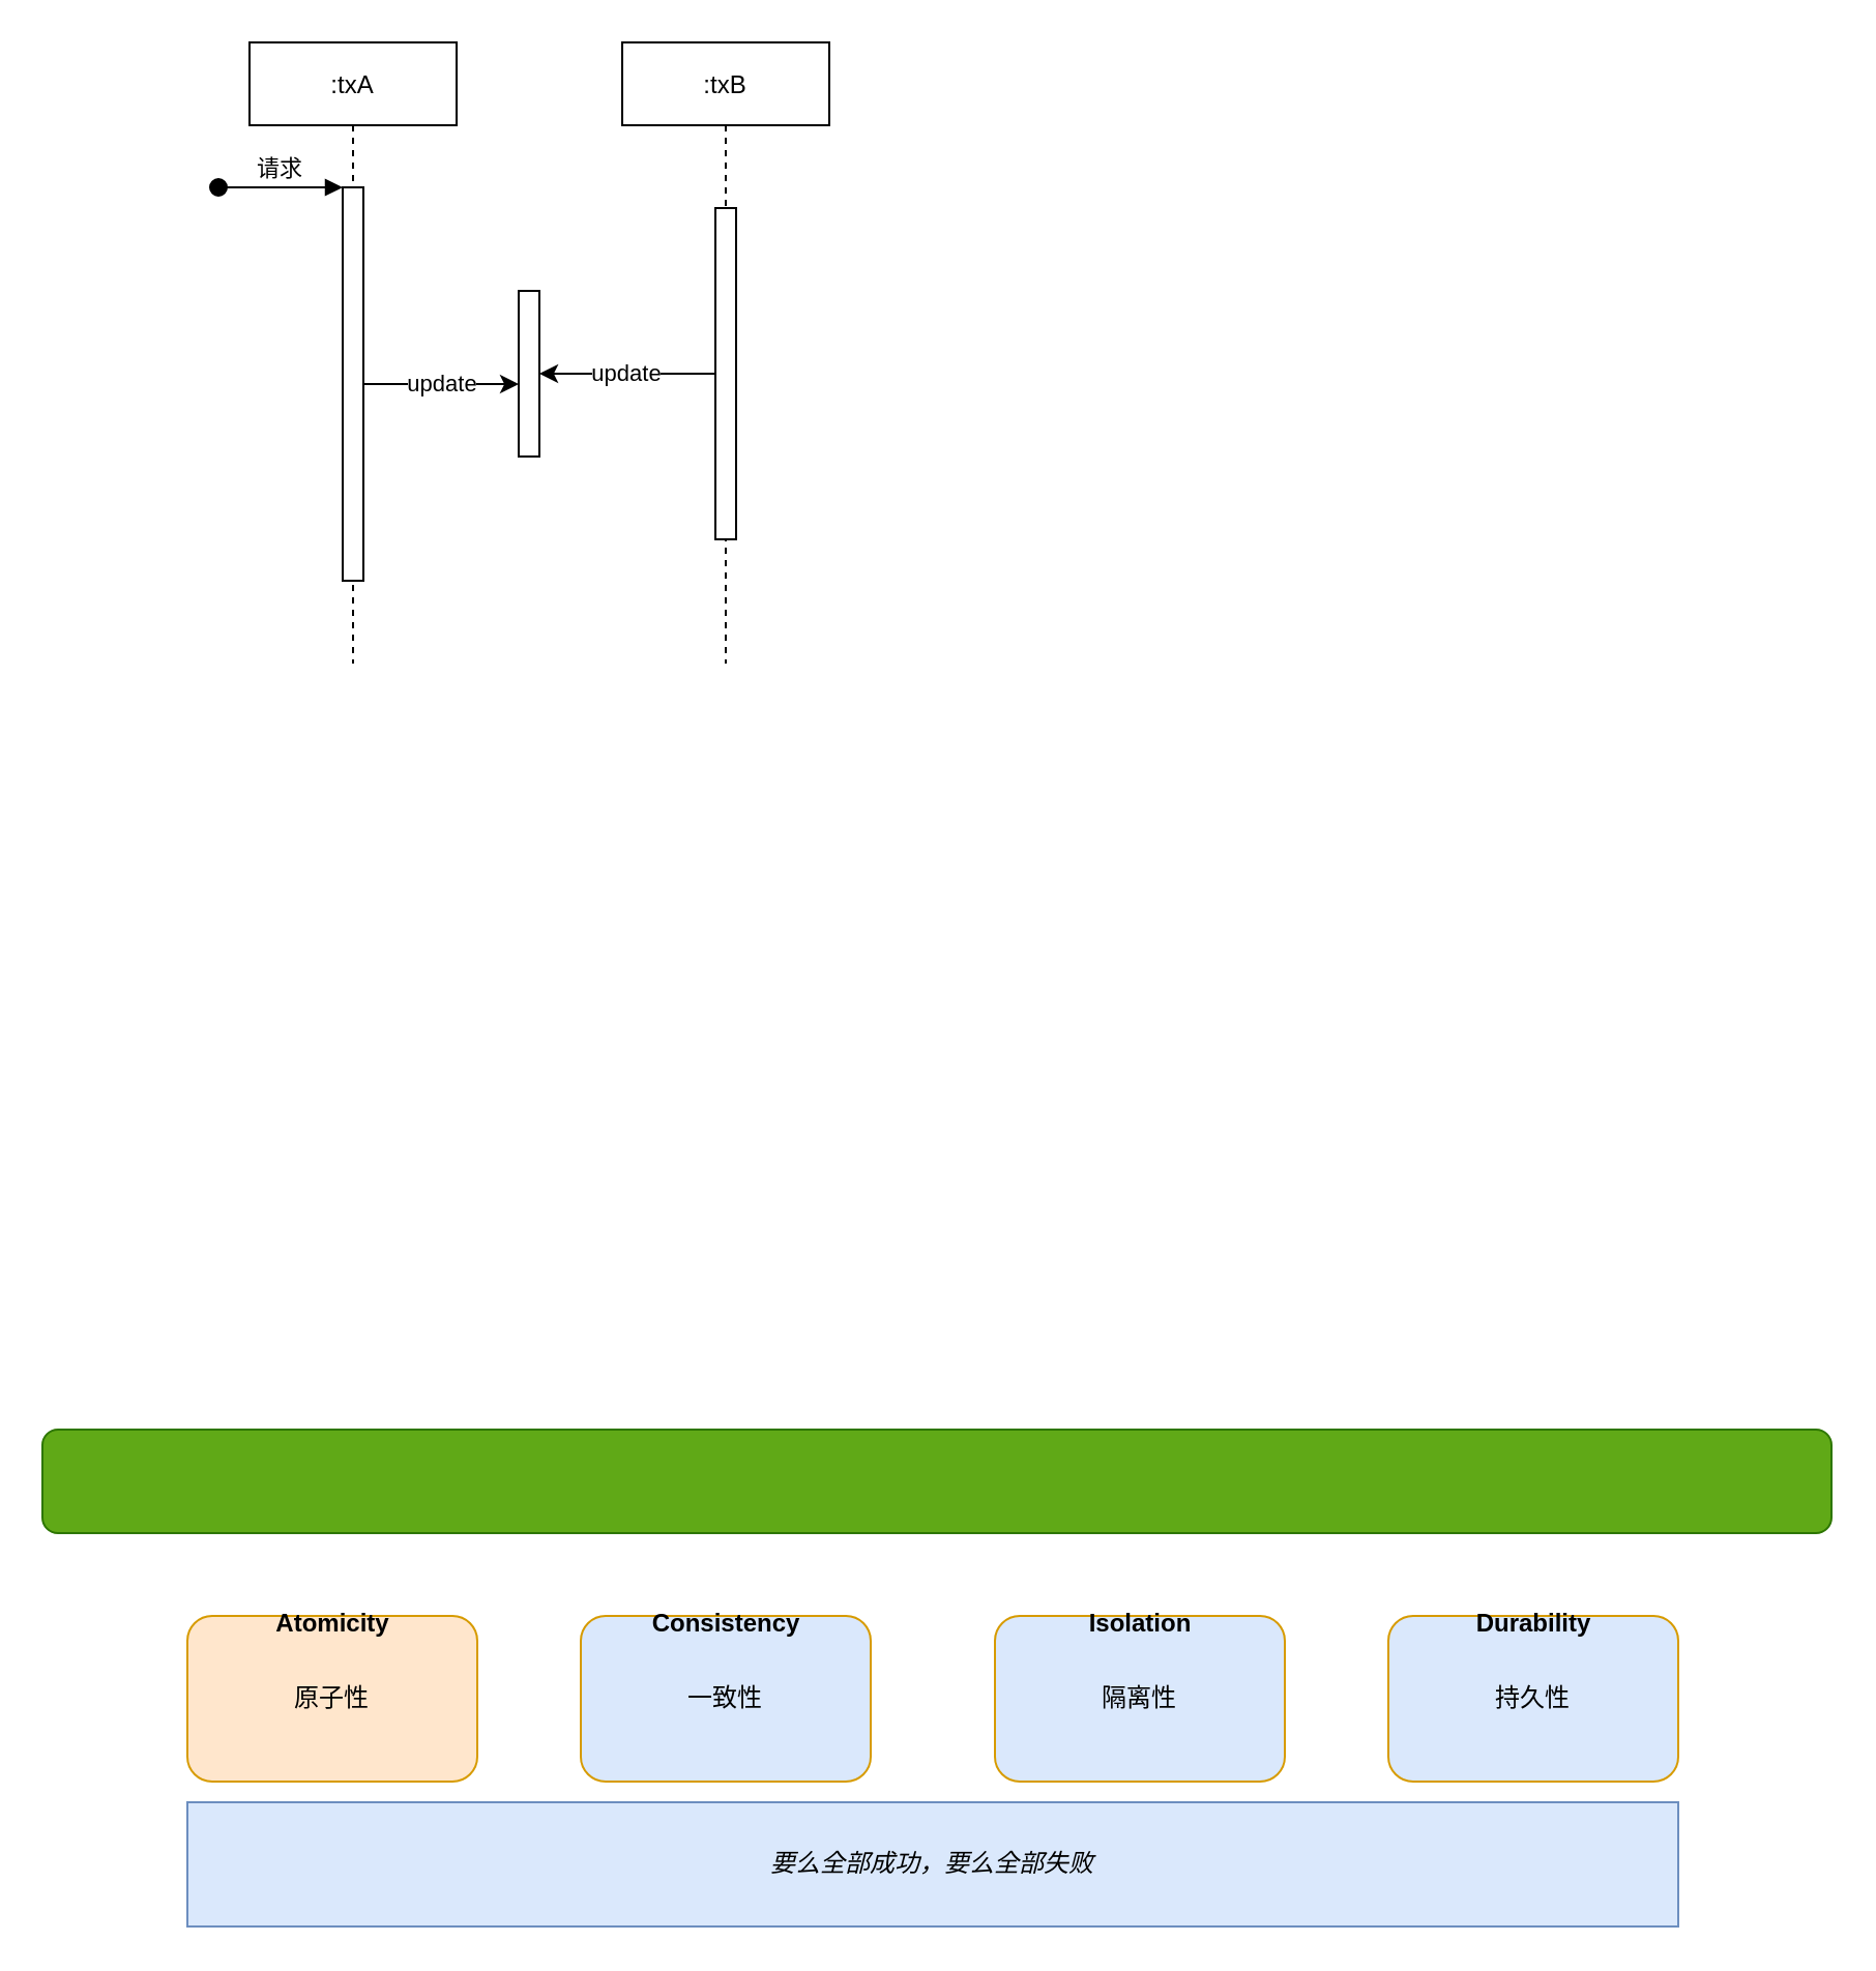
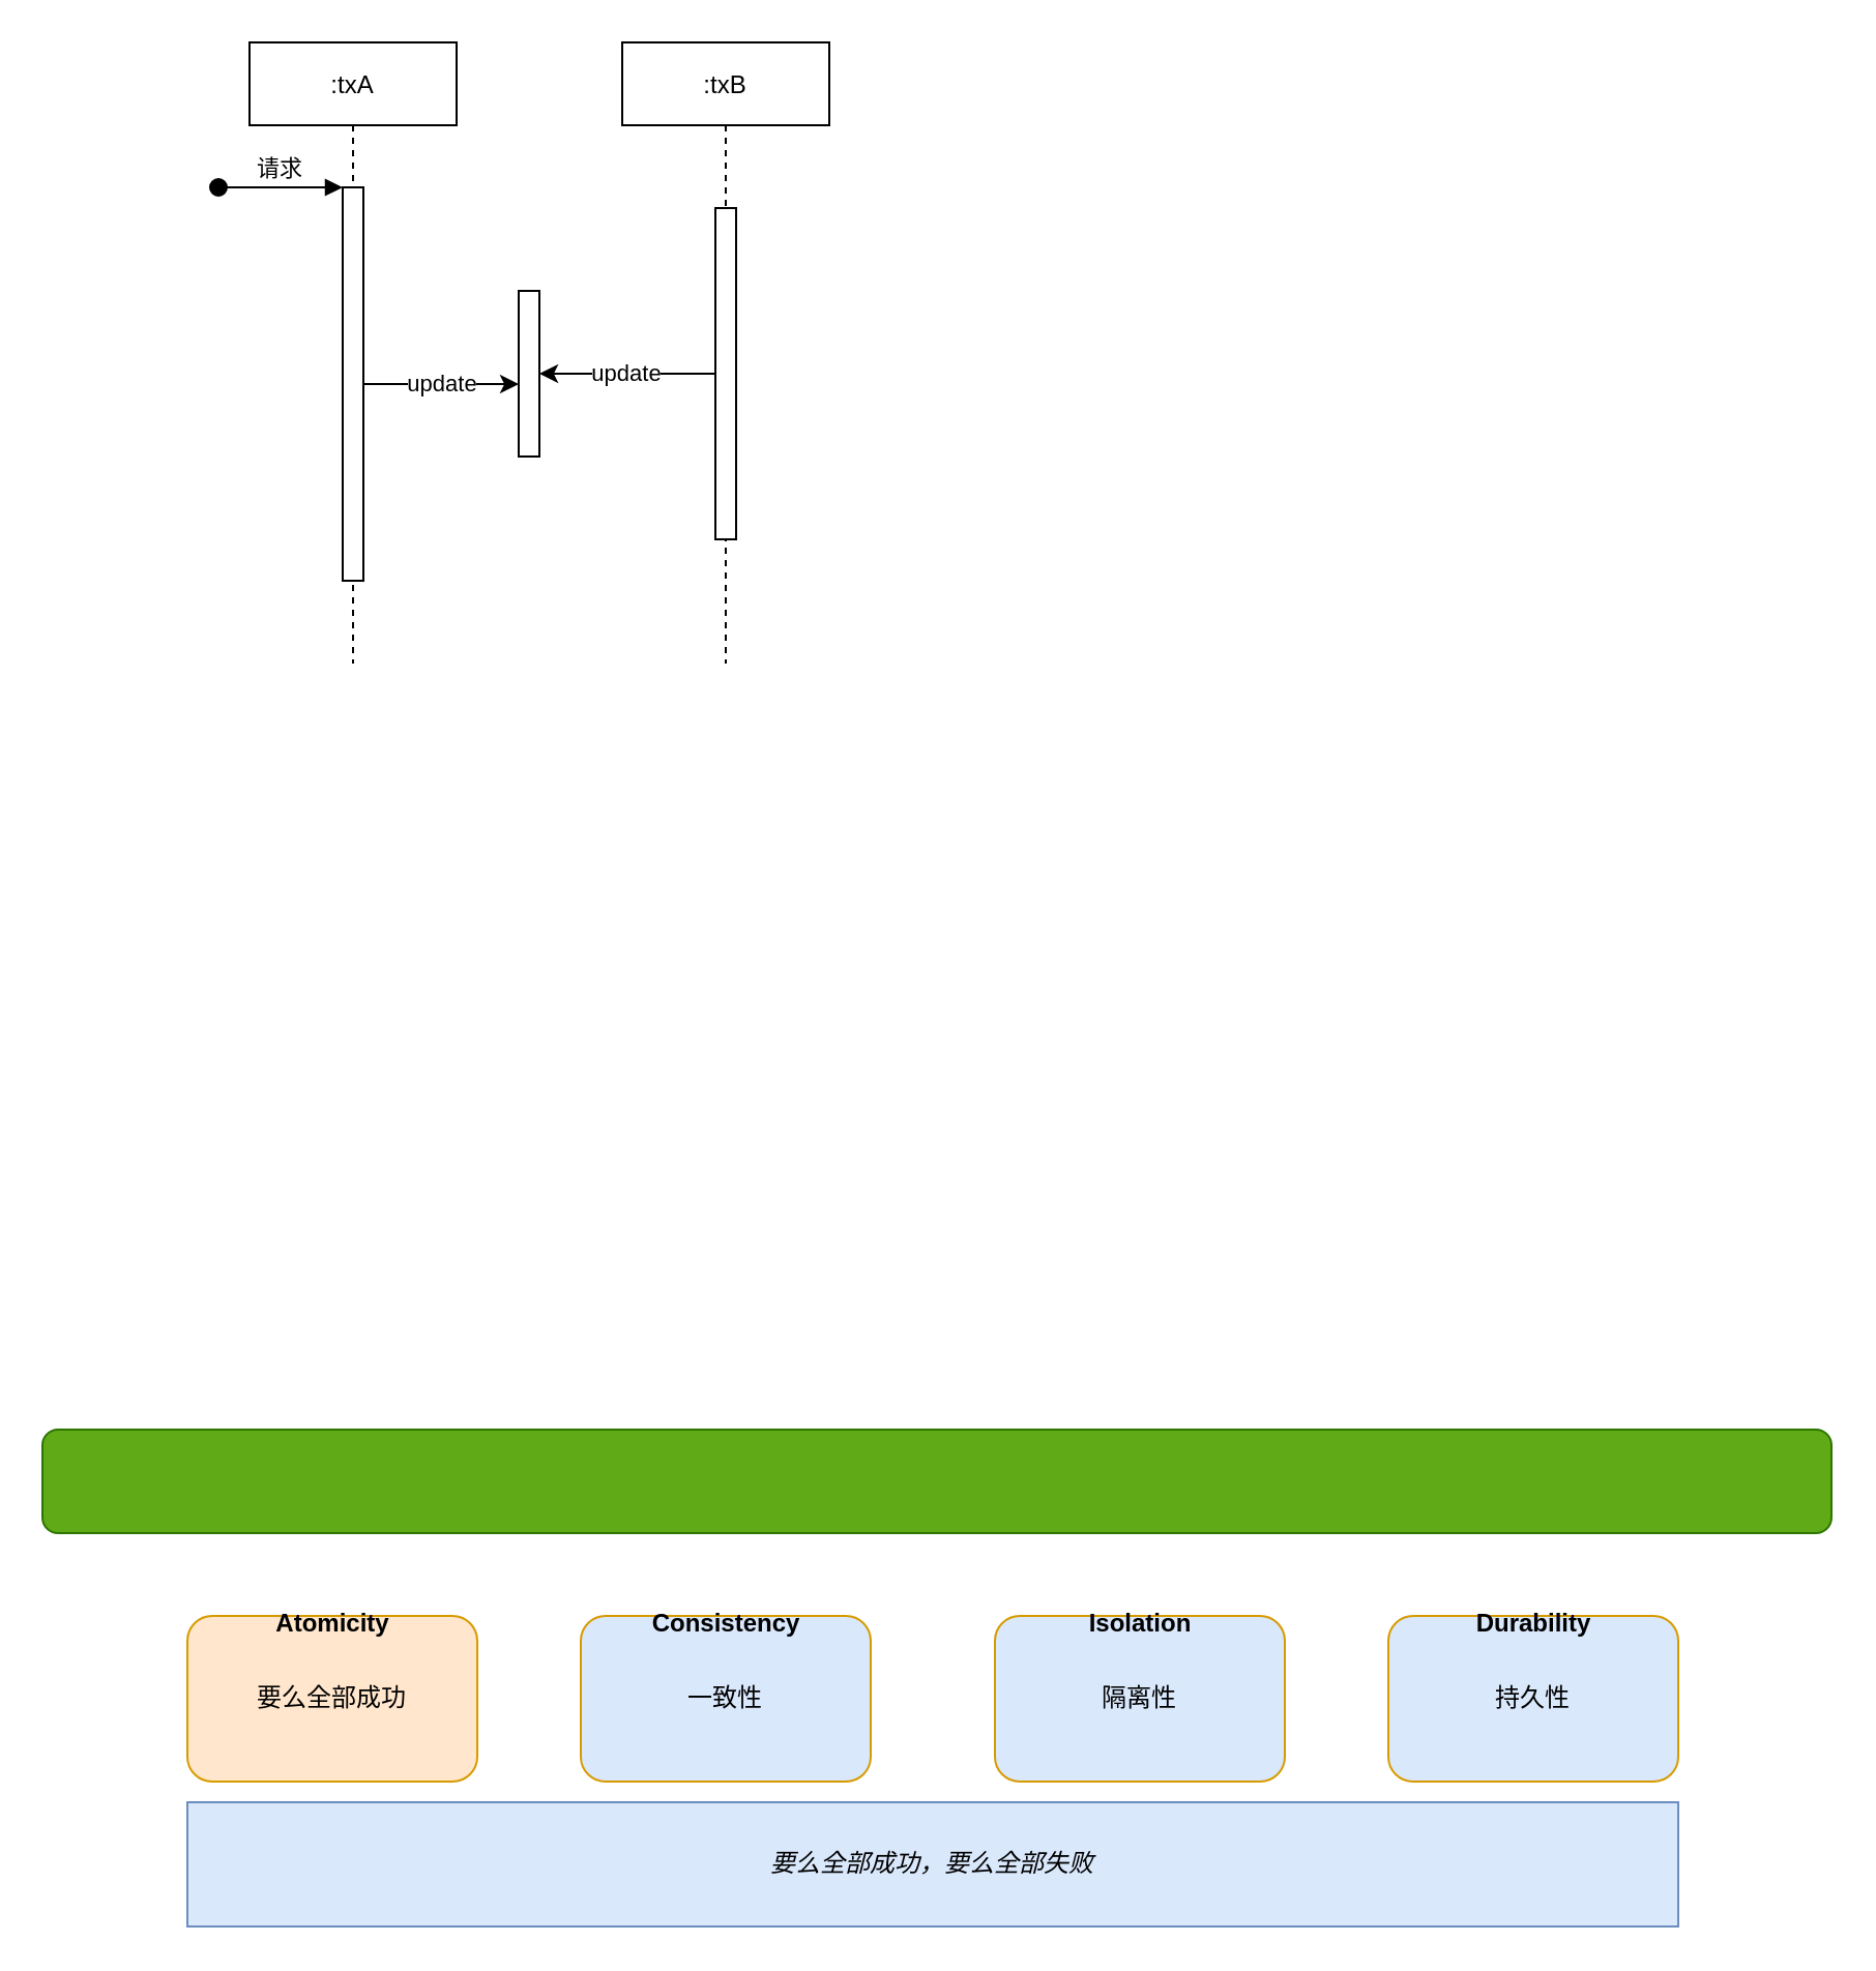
  <mxCell id="0" />
  <mxCell id="1" parent="0" />
  <mxCell id="2" value=":txA" style="shape=umlLifeline;perimeter=lifelinePerimeter;container=1;collapsible=0;recursiveResize=0;rounded=0;shadow=0;strokeWidth=1;" parent="1" vertex="1"><mxGeometry x="120" y="20" width="100" height="300" as="geometry" /></mxCell>
  <mxCell id="3" value="" style="points=[];perimeter=orthogonalPerimeter;rounded=0;shadow=0;strokeWidth=1;" parent="2" vertex="1"><mxGeometry x="45" y="70" width="10" height="190" as="geometry" /></mxCell>
  <mxCell id="4" value="请求" style="verticalAlign=bottom;startArrow=oval;endArrow=block;startSize=8;shadow=0;strokeWidth=1;" parent="2" target="3" edge="1"><mxGeometry relative="1" as="geometry"><mxPoint x="-15" y="70" as="sourcePoint" /></mxGeometry></mxCell>
  <mxCell id="5" value=":txB" style="shape=umlLifeline;perimeter=lifelinePerimeter;container=1;collapsible=0;recursiveResize=0;rounded=0;shadow=0;strokeWidth=1;" parent="1" vertex="1"><mxGeometry x="300" y="20" width="100" height="300" as="geometry" /></mxCell>
  <mxCell id="6" value="" style="points=[];perimeter=orthogonalPerimeter;rounded=0;shadow=0;strokeWidth=1;" parent="5" vertex="1"><mxGeometry x="45" y="80" width="10" height="160" as="geometry" /></mxCell>
  <mxCell id="7" value="" style="points=[];perimeter=orthogonalPerimeter;rounded=0;shadow=0;strokeWidth=1;" parent="1" vertex="1"><mxGeometry x="250" y="140" width="10" height="80" as="geometry" /></mxCell>
  <mxCell id="8" value="update" style="edgeStyle=orthogonalEdgeStyle;rounded=0;orthogonalLoop=1;jettySize=auto;html=1;entryX=0;entryY=0.563;entryDx=0;entryDy=0;entryPerimeter=0;" edge="1" parent="1" source="3" target="7"><mxGeometry relative="1" as="geometry" /></mxCell>
  <mxCell id="9" value="update" style="edgeStyle=orthogonalEdgeStyle;rounded=0;orthogonalLoop=1;jettySize=auto;html=1;" edge="1" parent="1" source="6" target="7"><mxGeometry relative="1" as="geometry" /></mxCell>
  <mxCell id="10" value="" style="rounded=1;whiteSpace=wrap;html=1;fontSize=10;fillColor=#60a917;fontColor=#ffffff;strokeColor=#2D7600;" vertex="1" parent="1"><mxGeometry x="20" y="690" width="864" height="50" as="geometry" /></mxCell>
  <mxCell id="11" value="" style="group" vertex="1" connectable="0" parent="1"><mxGeometry x="90" y="760" width="140" height="100" as="geometry" /></mxCell>
- <mxCell id="12" value="原子性" style="rounded=1;whiteSpace=wrap;html=1;fillColor=#ffe6cc;strokeColor=#d79b00;" vertex="1" parent="11"><mxGeometry y="20" width="140" height="80" as="geometry" /></mxCell>
+ <mxCell id="12" value="要么全部成功" style="rounded=1;whiteSpace=wrap;html=1;fillColor=#ffe6cc;strokeColor=#d79b00;" vertex="1" parent="11"><mxGeometry y="20" width="140" height="80" as="geometry" /></mxCell>
  <mxCell id="13" value="&lt;span style=&quot;font-size: 12px&quot;&gt;Atomicity&lt;/span&gt;" style="text;strokeColor=none;fillColor=none;html=1;fontSize=24;fontStyle=1;verticalAlign=middle;align=center;" vertex="1" parent="11"><mxGeometry x="20" width="100" height="40" as="geometry" /></mxCell>
  <mxCell id="14" style="edgeStyle=orthogonalEdgeStyle;rounded=0;orthogonalLoop=1;jettySize=auto;html=1;exitX=0.5;exitY=1;exitDx=0;exitDy=0;" edge="1" parent="11" source="12" target="12"><mxGeometry relative="1" as="geometry" /></mxCell>
  <mxCell id="15" value="" style="group" vertex="1" connectable="0" parent="1"><mxGeometry x="280" y="760" width="140" height="100" as="geometry" /></mxCell>
  <mxCell id="16" value="一致性" style="rounded=1;whiteSpace=wrap;html=1;fillColor=#dae8fc;strokeColor=#d79b00;" vertex="1" parent="15"><mxGeometry y="20" width="140" height="80" as="geometry" /></mxCell>
  <mxCell id="17" value="&lt;span style=&quot;font-size: 12px&quot;&gt;Consistency&lt;/span&gt;" style="text;strokeColor=none;fillColor=none;html=1;fontSize=24;fontStyle=1;verticalAlign=middle;align=center;" vertex="1" parent="15"><mxGeometry x="20" width="100" height="40" as="geometry" /></mxCell>
  <mxCell id="18" style="edgeStyle=orthogonalEdgeStyle;rounded=0;orthogonalLoop=1;jettySize=auto;html=1;exitX=0.5;exitY=1;exitDx=0;exitDy=0;" edge="1" parent="15" source="16" target="16"><mxGeometry relative="1" as="geometry" /></mxCell>
  <mxCell id="19" value="" style="group" vertex="1" connectable="0" parent="1"><mxGeometry x="480" y="760" width="140" height="100" as="geometry" /></mxCell>
  <mxCell id="20" value="隔离性" style="rounded=1;whiteSpace=wrap;html=1;fillColor=#dae8fc;strokeColor=#d79b00;" vertex="1" parent="19"><mxGeometry y="20" width="140" height="80" as="geometry" /></mxCell>
  <mxCell id="21" value="&lt;span style=&quot;font-size: 12px&quot;&gt;Isolation&lt;/span&gt;" style="text;strokeColor=none;fillColor=none;html=1;fontSize=24;fontStyle=1;verticalAlign=middle;align=center;" vertex="1" parent="19"><mxGeometry x="20" width="100" height="40" as="geometry" /></mxCell>
  <mxCell id="22" style="edgeStyle=orthogonalEdgeStyle;rounded=0;orthogonalLoop=1;jettySize=auto;html=1;exitX=0.5;exitY=1;exitDx=0;exitDy=0;" edge="1" parent="19" source="20" target="20"><mxGeometry relative="1" as="geometry" /></mxCell>
  <mxCell id="23" value="" style="group" vertex="1" connectable="0" parent="1"><mxGeometry x="670" y="760" width="140" height="100" as="geometry" /></mxCell>
  <mxCell id="24" value="持久性" style="rounded=1;whiteSpace=wrap;html=1;fillColor=#dae8fc;strokeColor=#d79b00;" vertex="1" parent="23"><mxGeometry y="20" width="140" height="80" as="geometry" /></mxCell>
  <mxCell id="25" value="&lt;span style=&quot;font-size: 12px&quot;&gt;Durability&lt;/span&gt;" style="text;strokeColor=none;fillColor=none;html=1;fontSize=24;fontStyle=1;verticalAlign=middle;align=center;" vertex="1" parent="23"><mxGeometry x="20" width="100" height="40" as="geometry" /></mxCell>
  <mxCell id="26" style="edgeStyle=orthogonalEdgeStyle;rounded=0;orthogonalLoop=1;jettySize=auto;html=1;exitX=0.5;exitY=1;exitDx=0;exitDy=0;" edge="1" parent="23" source="24" target="24"><mxGeometry relative="1" as="geometry" /></mxCell>
  <mxCell id="27" value="&lt;i&gt;要么全部成功，要么全部失败&lt;/i&gt;" style="whiteSpace=wrap;html=1;fillColor=#dae8fc;strokeColor=#6c8ebf;rounded=0;" vertex="1" parent="1"><mxGeometry x="90" y="870" width="720" height="60" as="geometry" /></mxCell>
